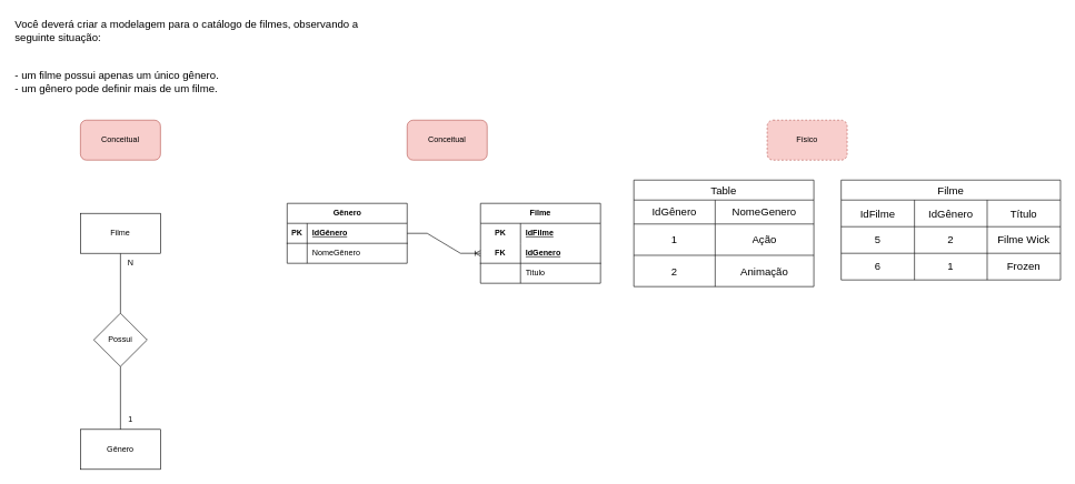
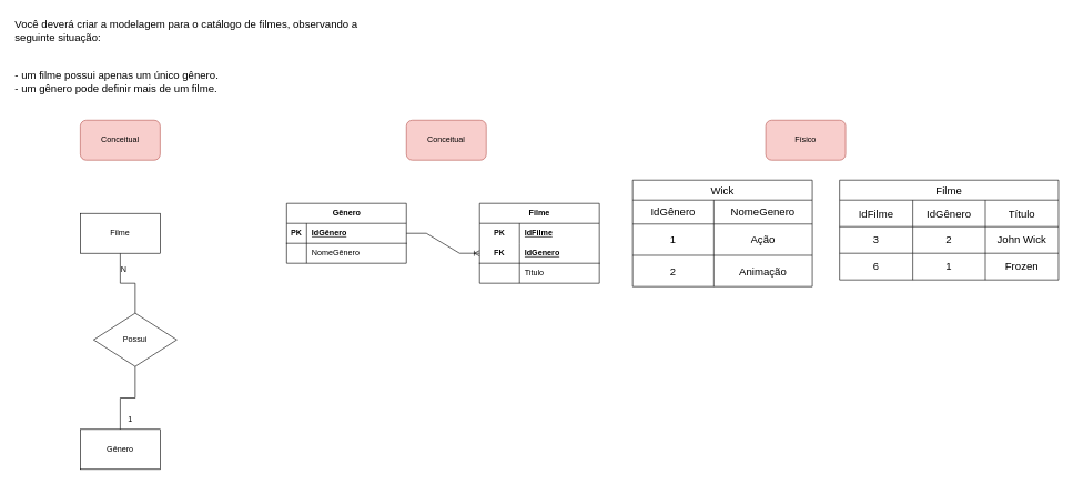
  <mxCell id="0" />
  <mxCell id="1" parent="0" />
  <mxCell id="2" value="Você deverá criar a modelagem para o catálogo de filmes, observando a seguinte situação:&#10;&#10;&#10;- um filme possui apenas um único gênero.&#10;- um gênero pode definir mais de um filme." style="text;whiteSpace=wrap;fontSize=16;" vertex="1" parent="1"><mxGeometry width="570" height="130" as="geometry" x="20" y="20" /></mxCell>
  <mxCell id="3" style="edgeStyle=orthogonalEdgeStyle;rounded=0;orthogonalLoop=1;jettySize=auto;html=1;entryX=0.5;entryY=0;entryDx=0;entryDy=0;endArrow=none;endFill=0;" edge="1" parent="1" source="4" target="7"><mxGeometry relative="1" as="geometry" /></mxCell>
  <mxCell id="4" value="Filme" style="rounded=0;whiteSpace=wrap;html=1;" vertex="1" parent="1"><mxGeometry x="120" y="320" width="120" height="60" as="geometry" /></mxCell>
  <mxCell id="5" value="Gênero" style="rounded=0;whiteSpace=wrap;html=1;" vertex="1" parent="1"><mxGeometry x="120" y="644.5" width="120" height="60" as="geometry" /></mxCell>
  <mxCell id="6" style="edgeStyle=orthogonalEdgeStyle;rounded=0;orthogonalLoop=1;jettySize=auto;html=1;entryX=0.5;entryY=0;entryDx=0;entryDy=0;endArrow=none;endFill=0;" edge="1" parent="1" source="7" target="5"><mxGeometry relative="1" as="geometry" /></mxCell>
- <mxCell id="7" value="Possui" style="rhombus;whiteSpace=wrap;html=1;" vertex="1" parent="1"><mxGeometry x="140" y="470" width="80" height="80" as="geometry" /></mxCell>
+ <mxCell id="7" value="Possui" style="rhombus;whiteSpace=wrap;html=1;" vertex="1" parent="1"><mxGeometry x="140" y="470" width="125" height="80" as="geometry" /></mxCell>
  <mxCell id="8" value="Conceitual" style="rounded=1;whiteSpace=wrap;html=1;fillColor=#f8cecc;strokeColor=#b85450;" vertex="1" parent="1"><mxGeometry x="120" y="180" width="120" height="60" as="geometry" /></mxCell>
- <mxCell id="9" value="N" style="text;html=1;align=center;verticalAlign=middle;resizable=0;points=[];autosize=1;strokeColor=none;fillColor=none;" vertex="1" parent="1"><mxGeometry x="180" y="380" width="30" height="30" as="geometry" /></mxCell>
+ <mxCell id="9" value="N" style="text;html=1;align=center;verticalAlign=middle;resizable=0;points=[];autosize=1;strokeColor=none;fillColor=none;" vertex="1" parent="1"><mxGeometry x="170" y="390" width="30" height="30" as="geometry" /></mxCell>
  <mxCell id="10" value="1" style="text;html=1;align=center;verticalAlign=middle;resizable=0;points=[];autosize=1;strokeColor=none;fillColor=none;" vertex="1" parent="1"><mxGeometry x="180" y="614.5" width="30" height="30" as="geometry" /></mxCell>
- <mxCell id="11" value="Físico" style="rounded=1;whiteSpace=wrap;html=1;fillColor=#f8cecc;strokeColor=#b85450;dashed=1;" vertex="1" parent="1"><mxGeometry x="1150" y="180" width="120" height="60" as="geometry" /></mxCell>
+ <mxCell id="11" value="Físico" style="rounded=1;whiteSpace=wrap;html=1;fillColor=#f8cecc;strokeColor=#b85450;" vertex="1" parent="1"><mxGeometry x="1150" y="180" width="120" height="60" as="geometry" /></mxCell>
  <mxCell id="12" value="Conceitual" style="rounded=1;whiteSpace=wrap;html=1;fillColor=#f8cecc;strokeColor=#b85450;" vertex="1" parent="1"><mxGeometry x="610" y="180" width="120" height="60" as="geometry" /></mxCell>
  <mxCell id="13" value="Gênero" style="shape=table;startSize=30;container=1;collapsible=1;childLayout=tableLayout;fixedRows=1;rowLines=0;fontStyle=1;align=center;resizeLast=1;html=1;" vertex="1" parent="1"><mxGeometry x="430" y="305" width="180" height="90" as="geometry" /></mxCell>
  <mxCell id="14" value="" style="shape=tableRow;horizontal=0;startSize=0;swimlaneHead=0;swimlaneBody=0;fillColor=none;collapsible=0;dropTarget=0;points=[[0,0.5],[1,0.5]];portConstraint=eastwest;top=0;left=0;right=0;bottom=1;" vertex="1" parent="13"><mxGeometry y="30" width="180" height="30" as="geometry" /></mxCell>
  <mxCell id="15" value="PK" style="shape=partialRectangle;connectable=0;fillColor=none;top=0;left=0;bottom=0;right=0;fontStyle=1;overflow=hidden;whiteSpace=wrap;html=1;" vertex="1" parent="14"><mxGeometry width="30" height="30" as="geometry"><mxRectangle width="30" height="30" as="alternateBounds" /></mxGeometry></mxCell>
  <mxCell id="16" value="IdGênero" style="shape=partialRectangle;connectable=0;fillColor=none;top=0;left=0;bottom=0;right=0;align=left;spacingLeft=6;fontStyle=5;overflow=hidden;whiteSpace=wrap;html=1;" vertex="1" parent="14"><mxGeometry x="30" width="150" height="30" as="geometry"><mxRectangle width="150" height="30" as="alternateBounds" /></mxGeometry></mxCell>
  <mxCell id="17" value="" style="shape=tableRow;horizontal=0;startSize=0;swimlaneHead=0;swimlaneBody=0;fillColor=none;collapsible=0;dropTarget=0;points=[[0,0.5],[1,0.5]];portConstraint=eastwest;top=0;left=0;right=0;bottom=0;" vertex="1" parent="13"><mxGeometry y="60" width="180" height="30" as="geometry" /></mxCell>
  <mxCell id="18" value="" style="shape=partialRectangle;connectable=0;fillColor=none;top=0;left=0;bottom=0;right=0;editable=1;overflow=hidden;whiteSpace=wrap;html=1;" vertex="1" parent="17"><mxGeometry width="30" height="30" as="geometry"><mxRectangle width="30" height="30" as="alternateBounds" /></mxGeometry></mxCell>
  <mxCell id="19" value="NomeGênero" style="shape=partialRectangle;connectable=0;fillColor=none;top=0;left=0;bottom=0;right=0;align=left;spacingLeft=6;overflow=hidden;whiteSpace=wrap;html=1;" vertex="1" parent="17"><mxGeometry x="30" width="150" height="30" as="geometry"><mxRectangle width="150" height="30" as="alternateBounds" /></mxGeometry></mxCell>
  <mxCell id="20" value="Filme" style="shape=table;startSize=30;container=1;collapsible=1;childLayout=tableLayout;fixedRows=1;rowLines=0;fontStyle=1;align=center;resizeLast=1;html=1;whiteSpace=wrap;" vertex="1" parent="1"><mxGeometry x="720" y="305" width="180" height="120" as="geometry" /></mxCell>
  <mxCell id="21" value="" style="shape=tableRow;horizontal=0;startSize=0;swimlaneHead=0;swimlaneBody=0;fillColor=none;collapsible=0;dropTarget=0;points=[[0,0.5],[1,0.5]];portConstraint=eastwest;top=0;left=0;right=0;bottom=0;html=1;" vertex="1" parent="20"><mxGeometry y="30" width="180" height="30" as="geometry" /></mxCell>
  <mxCell id="22" value="PK" style="shape=partialRectangle;connectable=0;fillColor=none;top=0;left=0;bottom=0;right=0;fontStyle=1;overflow=hidden;html=1;whiteSpace=wrap;" vertex="1" parent="21"><mxGeometry width="60" height="30" as="geometry"><mxRectangle width="60" height="30" as="alternateBounds" /></mxGeometry></mxCell>
  <mxCell id="23" value="IdFilme" style="shape=partialRectangle;connectable=0;fillColor=none;top=0;left=0;bottom=0;right=0;align=left;spacingLeft=6;fontStyle=5;overflow=hidden;html=1;whiteSpace=wrap;" vertex="1" parent="21"><mxGeometry x="60" width="120" height="30" as="geometry"><mxRectangle width="120" height="30" as="alternateBounds" /></mxGeometry></mxCell>
  <mxCell id="24" value="" style="shape=tableRow;horizontal=0;startSize=0;swimlaneHead=0;swimlaneBody=0;fillColor=none;collapsible=0;dropTarget=0;points=[[0,0.5],[1,0.5]];portConstraint=eastwest;top=0;left=0;right=0;bottom=1;html=1;" vertex="1" parent="20"><mxGeometry y="60" width="180" height="30" as="geometry" /></mxCell>
  <mxCell id="25" value="FK" style="shape=partialRectangle;connectable=0;fillColor=none;top=0;left=0;bottom=0;right=0;fontStyle=1;overflow=hidden;html=1;whiteSpace=wrap;" vertex="1" parent="24"><mxGeometry width="60" height="30" as="geometry"><mxRectangle width="60" height="30" as="alternateBounds" /></mxGeometry></mxCell>
  <mxCell id="26" value="IdGenero" style="shape=partialRectangle;connectable=0;fillColor=none;top=0;left=0;bottom=0;right=0;align=left;spacingLeft=6;fontStyle=5;overflow=hidden;html=1;whiteSpace=wrap;" vertex="1" parent="24"><mxGeometry x="60" width="120" height="30" as="geometry"><mxRectangle width="120" height="30" as="alternateBounds" /></mxGeometry></mxCell>
  <mxCell id="27" value="" style="shape=tableRow;horizontal=0;startSize=0;swimlaneHead=0;swimlaneBody=0;fillColor=none;collapsible=0;dropTarget=0;points=[[0,0.5],[1,0.5]];portConstraint=eastwest;top=0;left=0;right=0;bottom=0;html=1;" vertex="1" parent="20"><mxGeometry y="90" width="180" height="30" as="geometry" /></mxCell>
  <mxCell id="28" value="" style="shape=partialRectangle;connectable=0;fillColor=none;top=0;left=0;bottom=0;right=0;editable=1;overflow=hidden;html=1;whiteSpace=wrap;" vertex="1" parent="27"><mxGeometry width="60" height="30" as="geometry"><mxRectangle width="60" height="30" as="alternateBounds" /></mxGeometry></mxCell>
  <mxCell id="29" value="Titulo" style="shape=partialRectangle;connectable=0;fillColor=none;top=0;left=0;bottom=0;right=0;align=left;spacingLeft=6;overflow=hidden;html=1;whiteSpace=wrap;" vertex="1" parent="27"><mxGeometry x="60" width="120" height="30" as="geometry"><mxRectangle width="120" height="30" as="alternateBounds" /></mxGeometry></mxCell>
  <mxCell id="30" value="" style="edgeStyle=entityRelationEdgeStyle;fontSize=12;html=1;endArrow=ERoneToMany;rounded=0;entryX=0;entryY=0.5;entryDx=0;entryDy=0;" edge="1" parent="1" target="24"><mxGeometry width="100" height="100" relative="1" as="geometry"><mxPoint x="610" y="350" as="sourcePoint" /><mxPoint x="710" y="250" as="targetPoint" /><Array as="points"><mxPoint x="470" y="410" /><mxPoint x="690" y="330" /></Array></mxGeometry></mxCell>
- <mxCell id="31" value="Table" style="shape=table;startSize=30;container=1;collapsible=0;childLayout=tableLayout;strokeColor=default;fontSize=16;" vertex="1" parent="1"><mxGeometry x="950" y="270" width="270" height="160" as="geometry" /></mxCell>
+ <mxCell id="31" value="Wick" style="shape=table;startSize=30;container=1;collapsible=0;childLayout=tableLayout;strokeColor=default;fontSize=16;" vertex="1" parent="1"><mxGeometry x="950" y="270" width="270" height="160" as="geometry" /></mxCell>
  <mxCell id="32" value="" style="shape=tableRow;horizontal=0;startSize=0;swimlaneHead=0;swimlaneBody=0;strokeColor=inherit;top=0;left=0;bottom=0;right=0;collapsible=0;dropTarget=0;fillColor=none;points=[[0,0.5],[1,0.5]];portConstraint=eastwest;fontSize=16;" vertex="1" parent="31"><mxGeometry y="30" width="270" height="36" as="geometry" /></mxCell>
  <mxCell id="33" value="IdGênero" style="shape=partialRectangle;html=1;whiteSpace=wrap;connectable=0;strokeColor=inherit;overflow=hidden;fillColor=none;top=0;left=0;bottom=0;right=0;pointerEvents=1;fontSize=16;" vertex="1" parent="32"><mxGeometry width="122" height="36" as="geometry"><mxRectangle width="122" height="36" as="alternateBounds" /></mxGeometry></mxCell>
  <mxCell id="34" value="NomeGenero" style="shape=partialRectangle;html=1;whiteSpace=wrap;connectable=0;strokeColor=inherit;overflow=hidden;fillColor=none;top=0;left=0;bottom=0;right=0;pointerEvents=1;fontSize=16;" vertex="1" parent="32"><mxGeometry x="122" width="148" height="36" as="geometry"><mxRectangle width="148" height="36" as="alternateBounds" /></mxGeometry></mxCell>
  <mxCell id="35" value="" style="shape=tableRow;horizontal=0;startSize=0;swimlaneHead=0;swimlaneBody=0;strokeColor=inherit;top=0;left=0;bottom=0;right=0;collapsible=0;dropTarget=0;fillColor=none;points=[[0,0.5],[1,0.5]];portConstraint=eastwest;fontSize=16;" vertex="1" parent="31"><mxGeometry y="66" width="270" height="47" as="geometry" /></mxCell>
  <mxCell id="36" value="1" style="shape=partialRectangle;html=1;whiteSpace=wrap;connectable=0;strokeColor=inherit;overflow=hidden;fillColor=none;top=0;left=0;bottom=0;right=0;pointerEvents=1;fontSize=16;" vertex="1" parent="35"><mxGeometry width="122" height="47" as="geometry"><mxRectangle width="122" height="47" as="alternateBounds" /></mxGeometry></mxCell>
  <mxCell id="37" value="Ação" style="shape=partialRectangle;html=1;whiteSpace=wrap;connectable=0;strokeColor=inherit;overflow=hidden;fillColor=none;top=0;left=0;bottom=0;right=0;pointerEvents=1;fontSize=16;" vertex="1" parent="35"><mxGeometry x="122" width="148" height="47" as="geometry"><mxRectangle width="148" height="47" as="alternateBounds" /></mxGeometry></mxCell>
  <mxCell id="38" value="" style="shape=tableRow;horizontal=0;startSize=0;swimlaneHead=0;swimlaneBody=0;strokeColor=inherit;top=0;left=0;bottom=0;right=0;collapsible=0;dropTarget=0;fillColor=none;points=[[0,0.5],[1,0.5]];portConstraint=eastwest;fontSize=16;" vertex="1" parent="31"><mxGeometry y="113" width="270" height="47" as="geometry" /></mxCell>
  <mxCell id="39" value="2" style="shape=partialRectangle;html=1;whiteSpace=wrap;connectable=0;strokeColor=inherit;overflow=hidden;fillColor=none;top=0;left=0;bottom=0;right=0;pointerEvents=1;fontSize=16;" vertex="1" parent="38"><mxGeometry width="122" height="47" as="geometry"><mxRectangle width="122" height="47" as="alternateBounds" /></mxGeometry></mxCell>
  <mxCell id="40" value="Animação" style="shape=partialRectangle;html=1;whiteSpace=wrap;connectable=0;strokeColor=inherit;overflow=hidden;fillColor=none;top=0;left=0;bottom=0;right=0;pointerEvents=1;fontSize=16;" vertex="1" parent="38"><mxGeometry x="122" width="148" height="47" as="geometry"><mxRectangle width="148" height="47" as="alternateBounds" /></mxGeometry></mxCell>
  <mxCell id="41" value="Filme" style="shape=table;startSize=30;container=1;collapsible=0;childLayout=tableLayout;strokeColor=default;fontSize=16;" vertex="1" parent="1"><mxGeometry x="1261" y="270" width="329" height="150" as="geometry" /></mxCell>
  <mxCell id="42" value="" style="shape=tableRow;horizontal=0;startSize=0;swimlaneHead=0;swimlaneBody=0;strokeColor=inherit;top=0;left=0;bottom=0;right=0;collapsible=0;dropTarget=0;fillColor=none;points=[[0,0.5],[1,0.5]];portConstraint=eastwest;fontSize=16;" vertex="1" parent="41"><mxGeometry y="30" width="329" height="40" as="geometry" /></mxCell>
  <mxCell id="43" value="IdFilme" style="shape=partialRectangle;html=1;whiteSpace=wrap;connectable=0;strokeColor=inherit;overflow=hidden;fillColor=none;top=0;left=0;bottom=0;right=0;pointerEvents=1;fontSize=16;" vertex="1" parent="42"><mxGeometry width="110" height="40" as="geometry"><mxRectangle width="110" height="40" as="alternateBounds" /></mxGeometry></mxCell>
  <mxCell id="44" value="IdGênero" style="shape=partialRectangle;html=1;whiteSpace=wrap;connectable=0;strokeColor=inherit;overflow=hidden;fillColor=none;top=0;left=0;bottom=0;right=0;pointerEvents=1;fontSize=16;" vertex="1" parent="42"><mxGeometry x="110" width="109" height="40" as="geometry"><mxRectangle width="109" height="40" as="alternateBounds" /></mxGeometry></mxCell>
  <mxCell id="45" value="Título" style="shape=partialRectangle;html=1;whiteSpace=wrap;connectable=0;strokeColor=inherit;overflow=hidden;fillColor=none;top=0;left=0;bottom=0;right=0;pointerEvents=1;fontSize=16;" vertex="1" parent="42"><mxGeometry x="219" width="110" height="40" as="geometry"><mxRectangle width="110" height="40" as="alternateBounds" /></mxGeometry></mxCell>
  <mxCell id="46" value="" style="shape=tableRow;horizontal=0;startSize=0;swimlaneHead=0;swimlaneBody=0;strokeColor=inherit;top=0;left=0;bottom=0;right=0;collapsible=0;dropTarget=0;fillColor=none;points=[[0,0.5],[1,0.5]];portConstraint=eastwest;fontSize=16;" vertex="1" parent="41"><mxGeometry y="70" width="329" height="40" as="geometry" /></mxCell>
- <mxCell id="47" value="5" style="shape=partialRectangle;html=1;whiteSpace=wrap;connectable=0;strokeColor=inherit;overflow=hidden;fillColor=none;top=0;left=0;bottom=0;right=0;pointerEvents=1;fontSize=16;" vertex="1" parent="46"><mxGeometry width="110" height="40" as="geometry"><mxRectangle width="110" height="40" as="alternateBounds" /></mxGeometry></mxCell>
+ <mxCell id="47" value="3" style="shape=partialRectangle;html=1;whiteSpace=wrap;connectable=0;strokeColor=inherit;overflow=hidden;fillColor=none;top=0;left=0;bottom=0;right=0;pointerEvents=1;fontSize=16;" vertex="1" parent="46"><mxGeometry width="110" height="40" as="geometry"><mxRectangle width="110" height="40" as="alternateBounds" /></mxGeometry></mxCell>
  <mxCell id="48" value="2" style="shape=partialRectangle;html=1;whiteSpace=wrap;connectable=0;strokeColor=inherit;overflow=hidden;fillColor=none;top=0;left=0;bottom=0;right=0;pointerEvents=1;fontSize=16;" vertex="1" parent="46"><mxGeometry x="110" width="109" height="40" as="geometry"><mxRectangle width="109" height="40" as="alternateBounds" /></mxGeometry></mxCell>
- <mxCell id="49" value="Filme Wick" style="shape=partialRectangle;html=1;whiteSpace=wrap;connectable=0;strokeColor=inherit;overflow=hidden;fillColor=none;top=0;left=0;bottom=0;right=0;pointerEvents=1;fontSize=16;" vertex="1" parent="46"><mxGeometry x="219" width="110" height="40" as="geometry"><mxRectangle width="110" height="40" as="alternateBounds" /></mxGeometry></mxCell>
+ <mxCell id="49" value="John Wick" style="shape=partialRectangle;html=1;whiteSpace=wrap;connectable=0;strokeColor=inherit;overflow=hidden;fillColor=none;top=0;left=0;bottom=0;right=0;pointerEvents=1;fontSize=16;" vertex="1" parent="46"><mxGeometry x="219" width="110" height="40" as="geometry"><mxRectangle width="110" height="40" as="alternateBounds" /></mxGeometry></mxCell>
  <mxCell id="50" value="" style="shape=tableRow;horizontal=0;startSize=0;swimlaneHead=0;swimlaneBody=0;strokeColor=inherit;top=0;left=0;bottom=0;right=0;collapsible=0;dropTarget=0;fillColor=none;points=[[0,0.5],[1,0.5]];portConstraint=eastwest;fontSize=16;" vertex="1" parent="41"><mxGeometry y="110" width="329" height="40" as="geometry" /></mxCell>
  <mxCell id="51" value="6" style="shape=partialRectangle;html=1;whiteSpace=wrap;connectable=0;strokeColor=inherit;overflow=hidden;fillColor=none;top=0;left=0;bottom=0;right=0;pointerEvents=1;fontSize=16;" vertex="1" parent="50"><mxGeometry width="110" height="40" as="geometry"><mxRectangle width="110" height="40" as="alternateBounds" /></mxGeometry></mxCell>
  <mxCell id="52" value="1" style="shape=partialRectangle;html=1;whiteSpace=wrap;connectable=0;strokeColor=inherit;overflow=hidden;fillColor=none;top=0;left=0;bottom=0;right=0;pointerEvents=1;fontSize=16;" vertex="1" parent="50"><mxGeometry x="110" width="109" height="40" as="geometry"><mxRectangle width="109" height="40" as="alternateBounds" /></mxGeometry></mxCell>
  <mxCell id="53" value="Frozen" style="shape=partialRectangle;html=1;whiteSpace=wrap;connectable=0;strokeColor=inherit;overflow=hidden;fillColor=none;top=0;left=0;bottom=0;right=0;pointerEvents=1;fontSize=16;" vertex="1" parent="50"><mxGeometry x="219" width="110" height="40" as="geometry"><mxRectangle width="110" height="40" as="alternateBounds" /></mxGeometry></mxCell>
